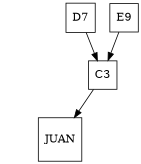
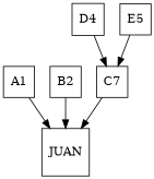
  digraph {
    node [shape=square]
+   A1
    JUAN
-   C3
-   D4 [label=D7]
-   E5 [label=E9]
+   B2
+   C3 [label=C7]
+   D4
+   E5
+   A1 -> JUAN
+   B2 -> JUAN
    C3 -> JUAN
    D4 -> C3
    E5 -> C3
  }
